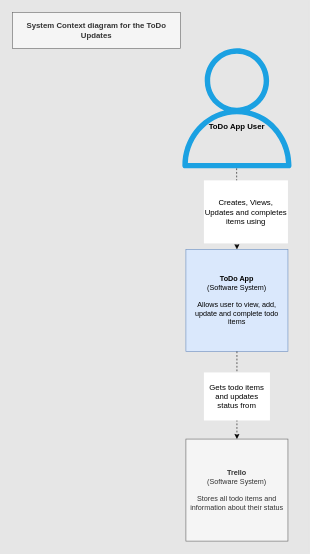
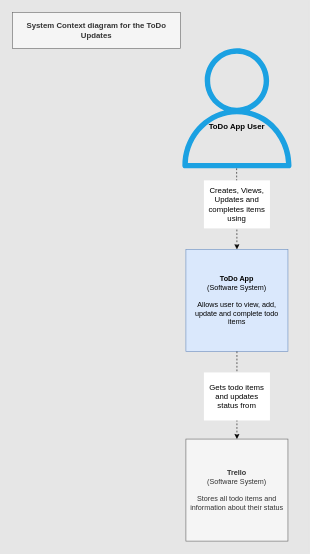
  <mxCell id="0" />
  <mxCell id="1" parent="0" />
  <mxCell id="2" value="" style="outlineConnect=0;fontColor=#ffffff;fillColor=#1ba1e2;dashed=0;verticalLabelPosition=bottom;verticalAlign=top;align=center;html=1;fontSize=12;fontStyle=0;aspect=fixed;pointerEvents=1;shape=mxgraph.aws4.user;shadow=0;strokeColor=#006EAF;" parent="1" vertex="1"><mxGeometry x="294" y="80" width="200" height="200" as="geometry" /></mxCell>
  <mxCell id="3" value="&lt;b&gt;ToDo App&lt;/b&gt;&lt;br&gt;(Software System)&lt;br&gt;&lt;br&gt;Allows user to view, add, update and complete todo items" style="whiteSpace=wrap;html=1;aspect=fixed;fillColor=#dae8fc;strokeColor=#6c8ebf;" parent="1" vertex="1"><mxGeometry x="309" y="415" width="170" height="170" as="geometry" /></mxCell>
  <mxCell id="4" value="&lt;b&gt;Trello&lt;/b&gt;&lt;br&gt;(Software System)&lt;br&gt;&lt;br&gt;Stores all todo items and information about their status" style="whiteSpace=wrap;html=1;aspect=fixed;fillColor=#f5f5f5;strokeColor=#666666;fontColor=#333333;" parent="1" vertex="1"><mxGeometry x="309" y="731" width="170" height="170" as="geometry" /></mxCell>
  <mxCell id="5" value="" style="endArrow=classic;html=1;entryX=0.5;entryY=0;entryDx=0;entryDy=0;exitX=0.5;exitY=1;exitDx=0;exitDy=0;dashed=1;" parent="1" source="3" target="4" edge="1"><mxGeometry width="50" height="50" relative="1" as="geometry"><mxPoint x="444" y="490" as="sourcePoint" /><mxPoint x="494" y="440" as="targetPoint" /></mxGeometry></mxCell>
  <mxCell id="6" value="" style="endArrow=classic;html=1;exitX=0.5;exitY=1;exitDx=0;exitDy=0;dashed=1;entryX=0.5;entryY=0;entryDx=0;entryDy=0;" parent="1" target="3" edge="1"><mxGeometry width="50" height="50" relative="1" as="geometry"><mxPoint x="393.5" y="280" as="sourcePoint" /><mxPoint x="394" y="370" as="targetPoint" /></mxGeometry></mxCell>
  <mxCell id="7" value="ToDo App User" style="text;html=1;strokeColor=none;align=center;verticalAlign=middle;whiteSpace=wrap;rounded=0;shadow=0;fontStyle=1;fontSize=13;" parent="1" vertex="1"><mxGeometry x="344" y="200" width="100" height="20" as="geometry" /></mxCell>
- <mxCell id="8" value="Creates, Views, Updates and completes items using" style="text;html=1;align=center;verticalAlign=middle;whiteSpace=wrap;rounded=0;shadow=0;fontSize=13;fillColor=#ffffff;" parent="1" vertex="1"><mxGeometry x="339" y="300" width="140" height="105" as="geometry" /></mxCell>
+ <mxCell id="8" value="Creates, Views, Updates and completes items using" style="text;html=1;align=center;verticalAlign=middle;whiteSpace=wrap;rounded=0;shadow=0;fontSize=13;fillColor=#ffffff;" parent="1" vertex="1"><mxGeometry x="339" y="300" width="110" height="80" as="geometry" /></mxCell>
  <mxCell id="9" value="Gets todo items and updates status from" style="text;html=1;align=center;verticalAlign=middle;whiteSpace=wrap;rounded=0;shadow=0;fontSize=13;fillColor=#ffffff;" vertex="1" parent="1"><mxGeometry x="339" y="620" width="110" height="80" as="geometry" /></mxCell>
  <mxCell id="10" value="&lt;b&gt;System Context diagram for the ToDo Updates&lt;/b&gt;" style="text;html=1;align=center;verticalAlign=middle;whiteSpace=wrap;rounded=0;shadow=0;fontSize=13;fillColor=#f5f5f5;labelBackgroundColor=none;strokeColor=#666666;fontColor=#333333;" vertex="1" parent="1"><mxGeometry x="20" y="20" width="280" height="60" as="geometry" /></mxCell>
